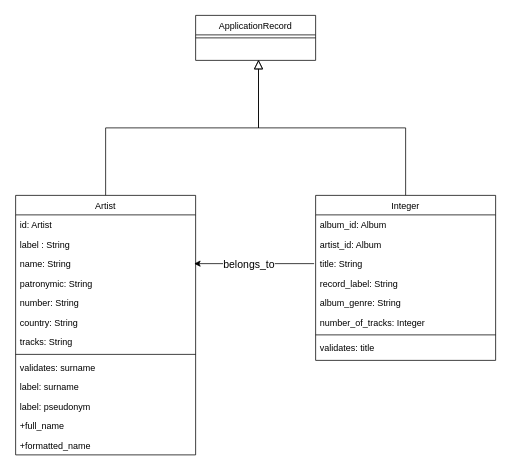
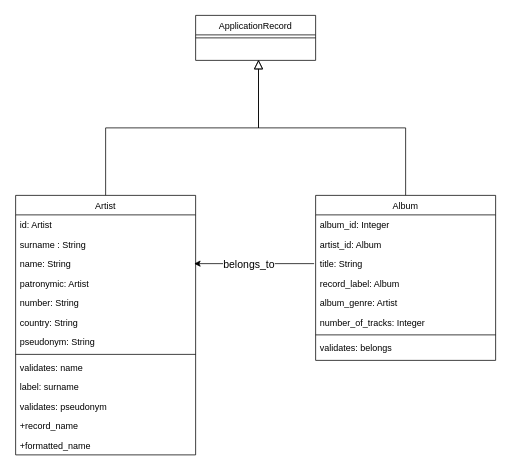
  <mxCell id="0" />
  <mxCell id="1" parent="0" />
  <mxCell id="2" value="ApplicationRecord" style="swimlane;fontStyle=0;align=center;verticalAlign=top;childLayout=stackLayout;horizontal=1;startSize=26;horizontalStack=0;resizeParent=1;resizeLast=0;collapsible=1;marginBottom=0;rounded=0;shadow=0;strokeWidth=1;" vertex="1" parent="1"><mxGeometry x="260" y="20" width="160" height="60" as="geometry"><mxRectangle x="130" y="380" width="160" height="26" as="alternateBounds" /></mxGeometry></mxCell>
  <mxCell id="3" value="" style="line;html=1;strokeWidth=1;align=left;verticalAlign=middle;spacingTop=-1;spacingLeft=3;spacingRight=3;rotatable=0;labelPosition=right;points=[];portConstraint=eastwest;" vertex="1" parent="2"><mxGeometry y="26" width="160" height="8" as="geometry" /></mxCell>
  <mxCell id="4" style="text;align=left;verticalAlign=top;spacingLeft=4;spacingRight=4;overflow=hidden;rotatable=0;points=[[0,0.5],[1,0.5]];portConstraint=eastwest;" vertex="1" parent="2"><mxGeometry y="34" width="160" height="26" as="geometry" /></mxCell>
  <mxCell id="5" value="" style="endArrow=block;endSize=10;endFill=0;shadow=0;strokeWidth=1;rounded=0;edgeStyle=elbowEdgeStyle;elbow=vertical;exitX=0.5;exitY=0;exitDx=0;exitDy=0;entryX=0.524;entryY=0.978;entryDx=0;entryDy=0;entryPerimeter=0;" edge="1" parent="1" source="21" target="4"><mxGeometry width="160" relative="1" as="geometry"><mxPoint x="540" y="260" as="sourcePoint" /><mxPoint x="170" y="100" as="targetPoint" /></mxGeometry></mxCell>
  <mxCell id="6" value="" style="endArrow=block;endSize=10;endFill=0;shadow=0;strokeWidth=1;rounded=0;edgeStyle=elbowEdgeStyle;elbow=vertical;exitX=0.5;exitY=0;exitDx=0;exitDy=0;entryX=0.524;entryY=0.973;entryDx=0;entryDy=0;entryPerimeter=0;" edge="1" parent="1" source="7" target="4"><mxGeometry width="160" relative="1" as="geometry"><mxPoint x="400" y="890" as="sourcePoint" /><mxPoint x="344" y="80" as="targetPoint" /></mxGeometry></mxCell>
  <mxCell id="7" value="Artist" style="swimlane;fontStyle=0;align=center;verticalAlign=top;childLayout=stackLayout;horizontal=1;startSize=26;horizontalStack=0;resizeParent=1;resizeLast=0;collapsible=1;marginBottom=0;rounded=0;shadow=0;strokeWidth=1;" vertex="1" parent="1"><mxGeometry x="20" y="260" width="240" height="346" as="geometry"><mxRectangle x="550" y="140" width="160" height="26" as="alternateBounds" /></mxGeometry></mxCell>
  <mxCell id="8" value="id: Artist" style="text;align=left;verticalAlign=top;spacingLeft=4;spacingRight=4;overflow=hidden;rotatable=0;points=[[0,0.5],[1,0.5]];portConstraint=eastwest;" vertex="1" parent="7"><mxGeometry y="26" width="240" height="26" as="geometry" /></mxCell>
- <mxCell id="9" value="label : String" style="text;align=left;verticalAlign=top;spacingLeft=4;spacingRight=4;overflow=hidden;rotatable=0;points=[[0,0.5],[1,0.5]];portConstraint=eastwest;" vertex="1" parent="7"><mxGeometry y="52" width="240" height="26" as="geometry" /></mxCell>
+ <mxCell id="9" value="surname : String" style="text;align=left;verticalAlign=top;spacingLeft=4;spacingRight=4;overflow=hidden;rotatable=0;points=[[0,0.5],[1,0.5]];portConstraint=eastwest;" vertex="1" parent="7"><mxGeometry y="52" width="240" height="26" as="geometry" /></mxCell>
  <mxCell id="10" value="name: String" style="text;align=left;verticalAlign=top;spacingLeft=4;spacingRight=4;overflow=hidden;rotatable=0;points=[[0,0.5],[1,0.5]];portConstraint=eastwest;" vertex="1" parent="7"><mxGeometry y="78" width="240" height="26" as="geometry" /></mxCell>
- <mxCell id="11" value="patronymic: String" style="text;align=left;verticalAlign=top;spacingLeft=4;spacingRight=4;overflow=hidden;rotatable=0;points=[[0,0.5],[1,0.5]];portConstraint=eastwest;" vertex="1" parent="7"><mxGeometry y="104" width="240" height="26" as="geometry" /></mxCell>
+ <mxCell id="11" value="patronymic: Artist" style="text;align=left;verticalAlign=top;spacingLeft=4;spacingRight=4;overflow=hidden;rotatable=0;points=[[0,0.5],[1,0.5]];portConstraint=eastwest;" vertex="1" parent="7"><mxGeometry y="104" width="240" height="26" as="geometry" /></mxCell>
  <mxCell id="12" value="number: String" style="text;align=left;verticalAlign=top;spacingLeft=4;spacingRight=4;overflow=hidden;rotatable=0;points=[[0,0.5],[1,0.5]];portConstraint=eastwest;" vertex="1" parent="7"><mxGeometry y="130" width="240" height="26" as="geometry" /></mxCell>
  <mxCell id="13" value="country: String" style="text;align=left;verticalAlign=top;spacingLeft=4;spacingRight=4;overflow=hidden;rotatable=0;points=[[0,0.5],[1,0.5]];portConstraint=eastwest;" vertex="1" parent="7"><mxGeometry y="156" width="240" height="26" as="geometry" /></mxCell>
- <mxCell id="14" value="tracks: String" style="text;align=left;verticalAlign=top;spacingLeft=4;spacingRight=4;overflow=hidden;rotatable=0;points=[[0,0.5],[1,0.5]];portConstraint=eastwest;" vertex="1" parent="7"><mxGeometry y="182" width="240" height="26" as="geometry" /></mxCell>
+ <mxCell id="14" value="pseudonym: String" style="text;align=left;verticalAlign=top;spacingLeft=4;spacingRight=4;overflow=hidden;rotatable=0;points=[[0,0.5],[1,0.5]];portConstraint=eastwest;" vertex="1" parent="7"><mxGeometry y="182" width="240" height="26" as="geometry" /></mxCell>
  <mxCell id="15" value="" style="line;html=1;strokeWidth=1;align=left;verticalAlign=middle;spacingTop=-1;spacingLeft=3;spacingRight=3;rotatable=0;labelPosition=right;points=[];portConstraint=eastwest;" vertex="1" parent="7"><mxGeometry y="208" width="240" height="8" as="geometry" /></mxCell>
- <mxCell id="16" value="validates: surname" style="text;align=left;verticalAlign=top;spacingLeft=4;spacingRight=4;overflow=hidden;rotatable=0;points=[[0,0.5],[1,0.5]];portConstraint=eastwest;" vertex="1" parent="7"><mxGeometry y="216" width="240" height="26" as="geometry" /></mxCell>
+ <mxCell id="16" value="validates: name" style="text;align=left;verticalAlign=top;spacingLeft=4;spacingRight=4;overflow=hidden;rotatable=0;points=[[0,0.5],[1,0.5]];portConstraint=eastwest;" vertex="1" parent="7"><mxGeometry y="216" width="240" height="26" as="geometry" /></mxCell>
  <mxCell id="17" value="label: surname" style="text;align=left;verticalAlign=top;spacingLeft=4;spacingRight=4;overflow=hidden;rotatable=0;points=[[0,0.5],[1,0.5]];portConstraint=eastwest;fontStyle=0" vertex="1" parent="7"><mxGeometry y="242" width="240" height="26" as="geometry" /></mxCell>
- <mxCell id="18" value="label: pseudonym" style="text;align=left;verticalAlign=top;spacingLeft=4;spacingRight=4;overflow=hidden;rotatable=0;points=[[0,0.5],[1,0.5]];portConstraint=eastwest;" vertex="1" parent="7"><mxGeometry y="268" width="240" height="26" as="geometry" /></mxCell>
- <mxCell id="19" value="+full_name" style="text;align=left;verticalAlign=top;spacingLeft=4;spacingRight=4;overflow=hidden;rotatable=0;points=[[0,0.5],[1,0.5]];portConstraint=eastwest;" vertex="1" parent="7"><mxGeometry y="294" width="240" height="26" as="geometry" /></mxCell>
+ <mxCell id="18" value="validates: pseudonym" style="text;align=left;verticalAlign=top;spacingLeft=4;spacingRight=4;overflow=hidden;rotatable=0;points=[[0,0.5],[1,0.5]];portConstraint=eastwest;" vertex="1" parent="7"><mxGeometry y="268" width="240" height="26" as="geometry" /></mxCell>
+ <mxCell id="19" value="+record_name" style="text;align=left;verticalAlign=top;spacingLeft=4;spacingRight=4;overflow=hidden;rotatable=0;points=[[0,0.5],[1,0.5]];portConstraint=eastwest;" vertex="1" parent="7"><mxGeometry y="294" width="240" height="26" as="geometry" /></mxCell>
  <mxCell id="20" value="+formatted_name" style="text;align=left;verticalAlign=top;spacingLeft=4;spacingRight=4;overflow=hidden;rotatable=0;points=[[0,0.5],[1,0.5]];portConstraint=eastwest;" vertex="1" parent="7"><mxGeometry y="320" width="240" height="26" as="geometry" /></mxCell>
- <mxCell id="21" value="Integer" style="swimlane;fontStyle=0;align=center;verticalAlign=top;childLayout=stackLayout;horizontal=1;startSize=26;horizontalStack=0;resizeParent=1;resizeLast=0;collapsible=1;marginBottom=0;rounded=0;shadow=0;strokeWidth=1;" vertex="1" parent="1"><mxGeometry x="420" y="260" width="240" height="220" as="geometry"><mxRectangle x="550" y="140" width="160" height="26" as="alternateBounds" /></mxGeometry></mxCell>
- <mxCell id="22" value="album_id: Album" style="text;align=left;verticalAlign=top;spacingLeft=4;spacingRight=4;overflow=hidden;rotatable=0;points=[[0,0.5],[1,0.5]];portConstraint=eastwest;" vertex="1" parent="21"><mxGeometry y="26" width="240" height="26" as="geometry" /></mxCell>
+ <mxCell id="21" value="Album" style="swimlane;fontStyle=0;align=center;verticalAlign=top;childLayout=stackLayout;horizontal=1;startSize=26;horizontalStack=0;resizeParent=1;resizeLast=0;collapsible=1;marginBottom=0;rounded=0;shadow=0;strokeWidth=1;" vertex="1" parent="1"><mxGeometry x="420" y="260" width="240" height="220" as="geometry"><mxRectangle x="550" y="140" width="160" height="26" as="alternateBounds" /></mxGeometry></mxCell>
+ <mxCell id="22" value="album_id: Integer" style="text;align=left;verticalAlign=top;spacingLeft=4;spacingRight=4;overflow=hidden;rotatable=0;points=[[0,0.5],[1,0.5]];portConstraint=eastwest;" vertex="1" parent="21"><mxGeometry y="26" width="240" height="26" as="geometry" /></mxCell>
  <mxCell id="23" value="artist_id: Album" style="text;align=left;verticalAlign=top;spacingLeft=4;spacingRight=4;overflow=hidden;rotatable=0;points=[[0,0.5],[1,0.5]];portConstraint=eastwest;" vertex="1" parent="21"><mxGeometry y="52" width="240" height="26" as="geometry" /></mxCell>
  <mxCell id="24" value="title: String" style="text;align=left;verticalAlign=top;spacingLeft=4;spacingRight=4;overflow=hidden;rotatable=0;points=[[0,0.5],[1,0.5]];portConstraint=eastwest;" vertex="1" parent="21"><mxGeometry y="78" width="240" height="26" as="geometry" /></mxCell>
- <mxCell id="25" value="record_label: String" style="text;align=left;verticalAlign=top;spacingLeft=4;spacingRight=4;overflow=hidden;rotatable=0;points=[[0,0.5],[1,0.5]];portConstraint=eastwest;" vertex="1" parent="21"><mxGeometry y="104" width="240" height="26" as="geometry" /></mxCell>
- <mxCell id="26" value="album_genre: String" style="text;align=left;verticalAlign=top;spacingLeft=4;spacingRight=4;overflow=hidden;rotatable=0;points=[[0,0.5],[1,0.5]];portConstraint=eastwest;" vertex="1" parent="21"><mxGeometry y="130" width="240" height="26" as="geometry" /></mxCell>
+ <mxCell id="25" value="record_label: Album" style="text;align=left;verticalAlign=top;spacingLeft=4;spacingRight=4;overflow=hidden;rotatable=0;points=[[0,0.5],[1,0.5]];portConstraint=eastwest;" vertex="1" parent="21"><mxGeometry y="104" width="240" height="26" as="geometry" /></mxCell>
+ <mxCell id="26" value="album_genre: Artist" style="text;align=left;verticalAlign=top;spacingLeft=4;spacingRight=4;overflow=hidden;rotatable=0;points=[[0,0.5],[1,0.5]];portConstraint=eastwest;" vertex="1" parent="21"><mxGeometry y="130" width="240" height="26" as="geometry" /></mxCell>
  <mxCell id="27" value="number_of_tracks: Integer" style="text;align=left;verticalAlign=top;spacingLeft=4;spacingRight=4;overflow=hidden;rotatable=0;points=[[0,0.5],[1,0.5]];portConstraint=eastwest;" vertex="1" parent="21"><mxGeometry y="156" width="240" height="26" as="geometry" /></mxCell>
  <mxCell id="28" value="" style="line;html=1;strokeWidth=1;align=left;verticalAlign=middle;spacingTop=-1;spacingLeft=3;spacingRight=3;rotatable=0;labelPosition=right;points=[];portConstraint=eastwest;" vertex="1" parent="21"><mxGeometry y="182" width="240" height="8" as="geometry" /></mxCell>
- <mxCell id="29" value="validates: title" style="text;align=left;verticalAlign=top;spacingLeft=4;spacingRight=4;overflow=hidden;rotatable=0;points=[[0,0.5],[1,0.5]];portConstraint=eastwest;" vertex="1" parent="21"><mxGeometry y="190" width="240" height="26" as="geometry" /></mxCell>
+ <mxCell id="29" value="validates: belongs" style="text;align=left;verticalAlign=top;spacingLeft=4;spacingRight=4;overflow=hidden;rotatable=0;points=[[0,0.5],[1,0.5]];portConstraint=eastwest;" vertex="1" parent="21"><mxGeometry y="190" width="240" height="26" as="geometry" /></mxCell>
  <mxCell id="30" style="edgeStyle=orthogonalEdgeStyle;rounded=0;orthogonalLoop=1;jettySize=auto;html=1;exitX=0;exitY=0.5;exitDx=0;exitDy=0;entryX=1;entryY=0.5;entryDx=0;entryDy=0;" edge="1" parent="1"><mxGeometry relative="1" as="geometry"><mxPoint x="418" y="351" as="sourcePoint" /><mxPoint x="258" y="351" as="targetPoint" /></mxGeometry></mxCell>
  <mxCell id="31" value="&lt;font style=&quot;font-size: 14px;&quot;&gt;belongs_to&lt;/font&gt;" style="edgeLabel;html=1;align=center;verticalAlign=middle;resizable=0;points=[];" vertex="1" connectable="0" parent="30"><mxGeometry x="0.189" relative="1" as="geometry"><mxPoint x="7" as="offset" /></mxGeometry></mxCell>
